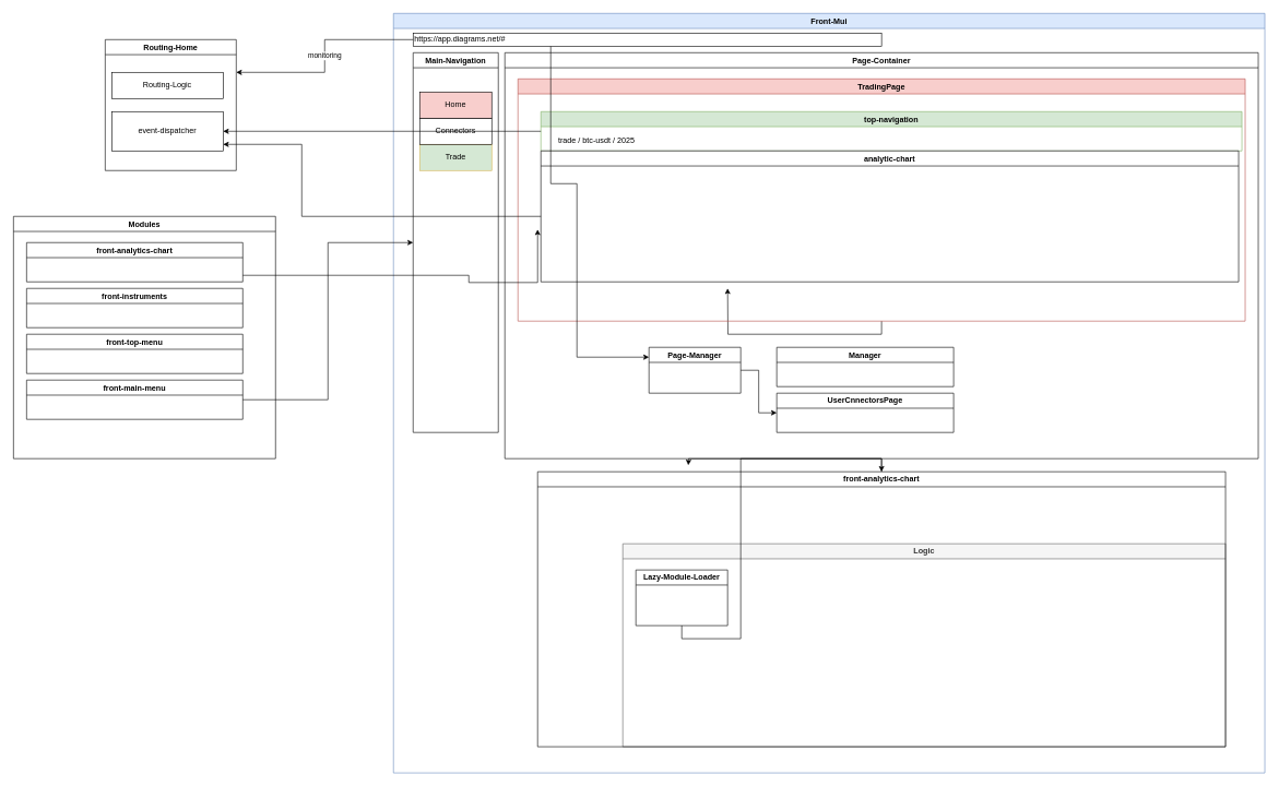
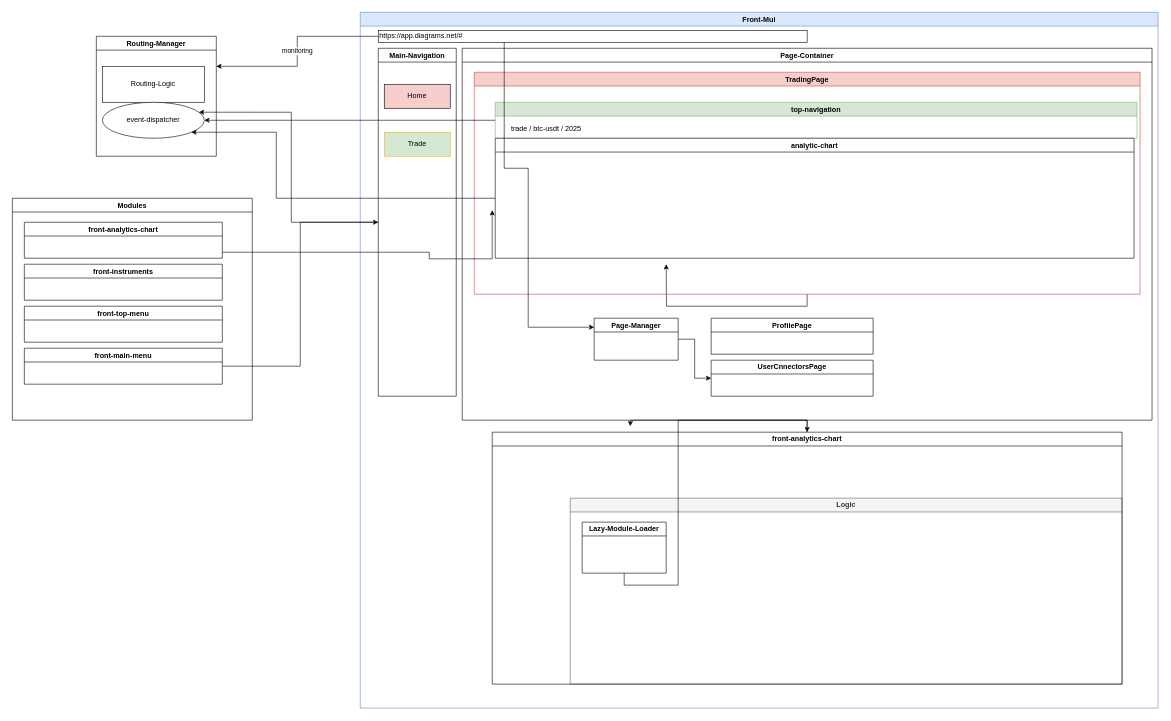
  <mxCell id="0" />
  <mxCell id="1" parent="0" />
  <mxCell id="2" value="Front-Mui" style="swimlane;whiteSpace=wrap;html=1;fillColor=#dae8fc;strokeColor=#6c8ebf;" vertex="1" parent="1"><mxGeometry x="600" y="20" width="1330" height="1160" as="geometry" /></mxCell>
  <mxCell id="3" value="Main-Navigation" style="swimlane;whiteSpace=wrap;html=1;startSize=23;" vertex="1" parent="2"><mxGeometry x="30" y="60" width="130" height="580" as="geometry" /></mxCell>
  <mxCell id="4" value="Trade" style="rounded=0;whiteSpace=wrap;html=1;fillColor=#d5e8d4;strokeColor=#d6b656;" vertex="1" parent="3"><mxGeometry x="10" y="140" width="110" height="40" as="geometry" /></mxCell>
- <mxCell id="5" value="Connectors" style="rounded=0;whiteSpace=wrap;html=1;" vertex="1" parent="3"><mxGeometry x="10" y="100" width="110" height="40" as="geometry" /></mxCell>
  <mxCell id="6" value="Home" style="rounded=0;whiteSpace=wrap;html=1;fillColor=#f8cecc;" vertex="1" parent="3"><mxGeometry x="10" y="60" width="110" height="40" as="geometry" /></mxCell>
  <mxCell id="7" value="Page-Container" style="swimlane;whiteSpace=wrap;html=1;" vertex="1" parent="2"><mxGeometry x="170" y="60" width="1150" height="620" as="geometry" /></mxCell>
  <mxCell id="8" style="edgeStyle=orthogonalEdgeStyle;rounded=0;orthogonalLoop=1;jettySize=auto;html=1;" edge="1" parent="7" source="9" target="16"><mxGeometry relative="1" as="geometry" /></mxCell>
  <mxCell id="9" value="Page-Manager" style="swimlane;whiteSpace=wrap;html=1;" vertex="1" parent="7"><mxGeometry x="220" y="450" width="140" height="70" as="geometry" /></mxCell>
  <mxCell id="10" style="edgeStyle=orthogonalEdgeStyle;rounded=0;orthogonalLoop=1;jettySize=auto;html=1;" edge="1" parent="7" source="11"><mxGeometry relative="1" as="geometry"><mxPoint x="340" y="360" as="targetPoint" /></mxGeometry></mxCell>
  <mxCell id="11" value="TradingPage" style="swimlane;whiteSpace=wrap;html=1;fillColor=#f8cecc;strokeColor=#b85450;" vertex="1" parent="7"><mxGeometry x="20" y="40" width="1110" height="370" as="geometry" /></mxCell>
  <mxCell id="12" value="top-navigation" style="swimlane;whiteSpace=wrap;html=1;fillColor=#d5e8d4;strokeColor=#82b366;" vertex="1" parent="11"><mxGeometry x="35" y="50" width="1070" height="60" as="geometry" /></mxCell>
  <mxCell id="13" value="trade / btc-usdt / 2025" style="text;html=1;align=center;verticalAlign=middle;whiteSpace=wrap;rounded=0;" vertex="1" parent="12"><mxGeometry x="20" y="30" width="130" height="30" as="geometry" /></mxCell>
  <mxCell id="14" value="analytic-chart" style="swimlane;whiteSpace=wrap;html=1;" vertex="1" parent="11"><mxGeometry x="35" y="110" width="1065" height="200" as="geometry" /></mxCell>
- <mxCell id="15" value="Manager" style="swimlane;whiteSpace=wrap;html=1;" vertex="1" parent="7"><mxGeometry x="415" y="450" width="270" height="60" as="geometry" /></mxCell>
+ <mxCell id="15" value="ProfilePage" style="swimlane;whiteSpace=wrap;html=1;" vertex="1" parent="7"><mxGeometry x="415" y="450" width="270" height="60" as="geometry" /></mxCell>
  <mxCell id="16" value="UserCnnectorsPage" style="swimlane;whiteSpace=wrap;html=1;" vertex="1" parent="7"><mxGeometry x="415" y="520" width="270" height="60" as="geometry" /></mxCell>
  <mxCell id="17" style="edgeStyle=orthogonalEdgeStyle;rounded=0;orthogonalLoop=1;jettySize=auto;html=1;" edge="1" parent="2" source="18" target="9"><mxGeometry relative="1" as="geometry"><Array as="points"><mxPoint x="240" y="260" /><mxPoint x="280" y="260" /><mxPoint x="280" y="525" /></Array></mxGeometry></mxCell>
  <mxCell id="18" value="https://app.diagrams.net/#" style="rounded=0;whiteSpace=wrap;html=1;align=left;" vertex="1" parent="2"><mxGeometry x="30" y="30" width="715" height="20" as="geometry" /></mxCell>
  <mxCell id="19" value="Modules" style="swimlane;whiteSpace=wrap;html=1;" vertex="1" parent="1"><mxGeometry x="20" y="330" width="400" height="370" as="geometry" /></mxCell>
  <mxCell id="20" style="edgeStyle=orthogonalEdgeStyle;rounded=0;orthogonalLoop=1;jettySize=auto;html=1;" edge="1" parent="19" source="21"><mxGeometry relative="1" as="geometry"><mxPoint x="800" y="20" as="targetPoint" /><Array as="points"><mxPoint x="695" y="90" /><mxPoint x="695" y="101" /></Array></mxGeometry></mxCell>
  <mxCell id="21" value="front-analytics-chart" style="swimlane;whiteSpace=wrap;html=1;" vertex="1" parent="19"><mxGeometry x="20" y="40" width="330" height="60" as="geometry" /></mxCell>
  <mxCell id="22" value="front-instruments" style="swimlane;whiteSpace=wrap;html=1;" vertex="1" parent="19"><mxGeometry x="20" y="110" width="330" height="60" as="geometry" /></mxCell>
  <mxCell id="23" value="front-top-menu" style="swimlane;whiteSpace=wrap;html=1;" vertex="1" parent="19"><mxGeometry x="20" y="180" width="330" height="60" as="geometry" /></mxCell>
  <mxCell id="24" value="front-main-menu" style="swimlane;whiteSpace=wrap;html=1;" vertex="1" parent="19"><mxGeometry x="20" y="250" width="330" height="60" as="geometry" /></mxCell>
  <mxCell id="25" style="edgeStyle=orthogonalEdgeStyle;rounded=0;orthogonalLoop=1;jettySize=auto;html=1;entryX=0;entryY=0.5;entryDx=0;entryDy=0;" edge="1" parent="1" source="24" target="3"><mxGeometry relative="1" as="geometry" /></mxCell>
  <mxCell id="26" value="Logic" style="swimlane;whiteSpace=wrap;html=1;fillColor=#f5f5f5;fontColor=#333333;strokeColor=#666666;" vertex="1" parent="1"><mxGeometry x="950" y="830" width="920" height="310" as="geometry" /></mxCell>
  <mxCell id="27" style="edgeStyle=orthogonalEdgeStyle;rounded=0;orthogonalLoop=1;jettySize=auto;html=1;" edge="1" parent="26" source="29"><mxGeometry relative="1" as="geometry"><mxPoint x="100" y="-120" as="targetPoint" /></mxGeometry></mxCell>
  <mxCell id="28" value="Lazy-Module-Loader" style="swimlane;whiteSpace=wrap;html=1;" vertex="1" parent="26"><mxGeometry x="20" y="40" width="140" height="85" as="geometry" /></mxCell>
  <mxCell id="29" value="front-analytics-chart" style="swimlane;whiteSpace=wrap;html=1;" vertex="1" parent="26"><mxGeometry x="-130" y="-110" width="1050" height="420" as="geometry" /></mxCell>
  <mxCell id="30" value="" style="edgeStyle=orthogonalEdgeStyle;rounded=0;orthogonalLoop=1;jettySize=auto;html=1;" edge="1" parent="26" source="28" target="29"><mxGeometry relative="1" as="geometry"><mxPoint x="300" y="360" as="targetPoint" /><mxPoint x="290" y="520" as="sourcePoint" /></mxGeometry></mxCell>
- <mxCell id="31" value="Routing-Home" style="swimlane;whiteSpace=wrap;html=1;" vertex="1" parent="1"><mxGeometry x="160" y="60" width="200" height="200" as="geometry" /></mxCell>
- <mxCell id="32" value="Routing-Logic" style="rounded=0;whiteSpace=wrap;html=1;" vertex="1" parent="31"><mxGeometry x="10" y="50" width="170" height="40" as="geometry" /></mxCell>
- <mxCell id="33" value="event-dispatcher" style="rounded=0;whiteSpace=wrap;html=1;" vertex="1" parent="31"><mxGeometry x="10" y="110" width="170" height="60" as="geometry" /></mxCell>
+ <mxCell id="31" value="Routing-Manager" style="swimlane;whiteSpace=wrap;html=1;" vertex="1" parent="1"><mxGeometry x="160" y="60" width="200" height="200" as="geometry" /></mxCell>
+ <mxCell id="32" value="Routing-Logic" style="rounded=0;whiteSpace=wrap;html=1;" vertex="1" parent="31"><mxGeometry x="10" y="50" width="170" height="60" as="geometry" /></mxCell>
+ <mxCell id="33" value="event-dispatcher" style="ellipse;whiteSpace=wrap;html=1;" vertex="1" parent="31"><mxGeometry x="10" y="110" width="170" height="60" as="geometry" /></mxCell>
  <mxCell id="34" value="monitoring" style="edgeStyle=orthogonalEdgeStyle;rounded=0;orthogonalLoop=1;jettySize=auto;html=1;entryX=1;entryY=0.25;entryDx=0;entryDy=0;" edge="1" parent="1" source="18" target="31"><mxGeometry relative="1" as="geometry" /></mxCell>
  <mxCell id="35" style="edgeStyle=orthogonalEdgeStyle;rounded=0;orthogonalLoop=1;jettySize=auto;html=1;" edge="1" parent="1" source="14" target="33"><mxGeometry relative="1" as="geometry"><Array as="points"><mxPoint x="460" y="330" /><mxPoint x="460" y="220" /></Array></mxGeometry></mxCell>
  <mxCell id="36" style="edgeStyle=orthogonalEdgeStyle;rounded=0;orthogonalLoop=1;jettySize=auto;html=1;" edge="1" parent="1" source="12" target="33"><mxGeometry relative="1" as="geometry" /></mxCell>
+ <mxCell id="37" style="edgeStyle=orthogonalEdgeStyle;rounded=0;orthogonalLoop=1;jettySize=auto;html=1;entryX=1;entryY=0.25;entryDx=0;entryDy=0;" edge="1" parent="1" source="3" target="33"><mxGeometry relative="1" as="geometry" /></mxCell>
